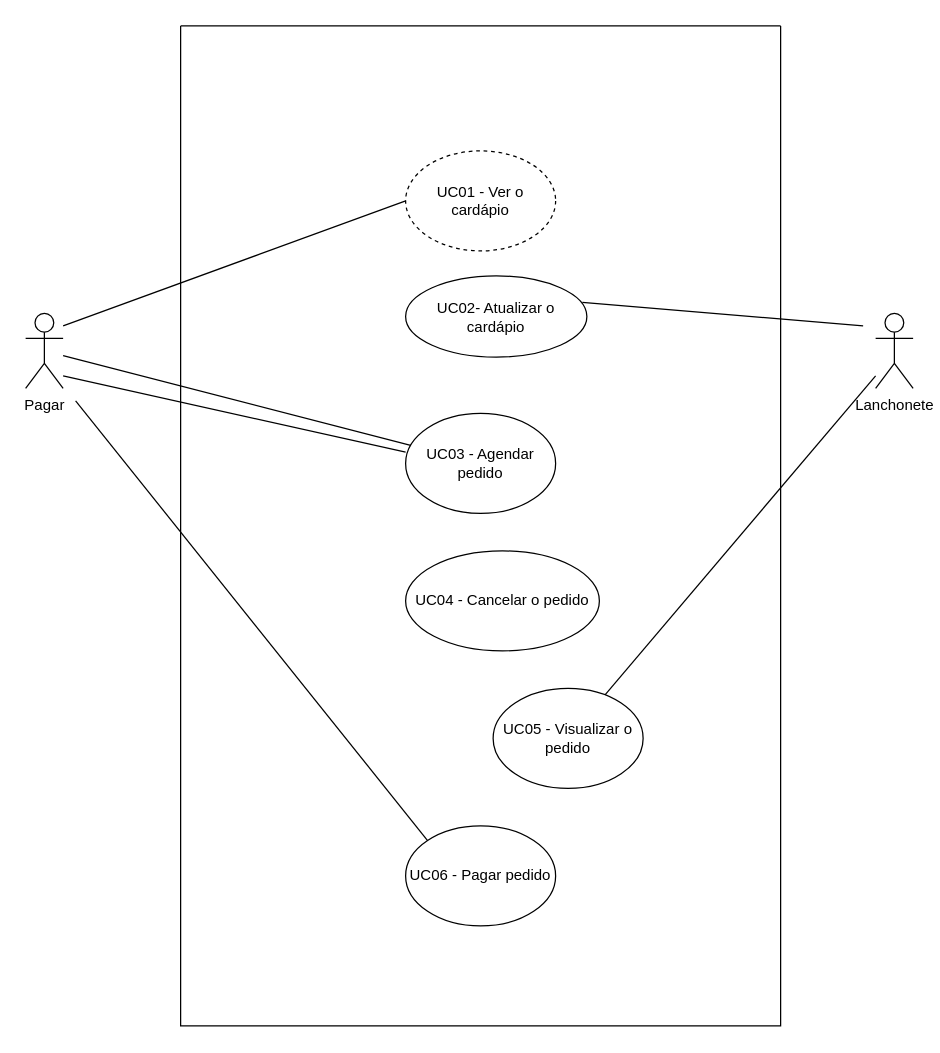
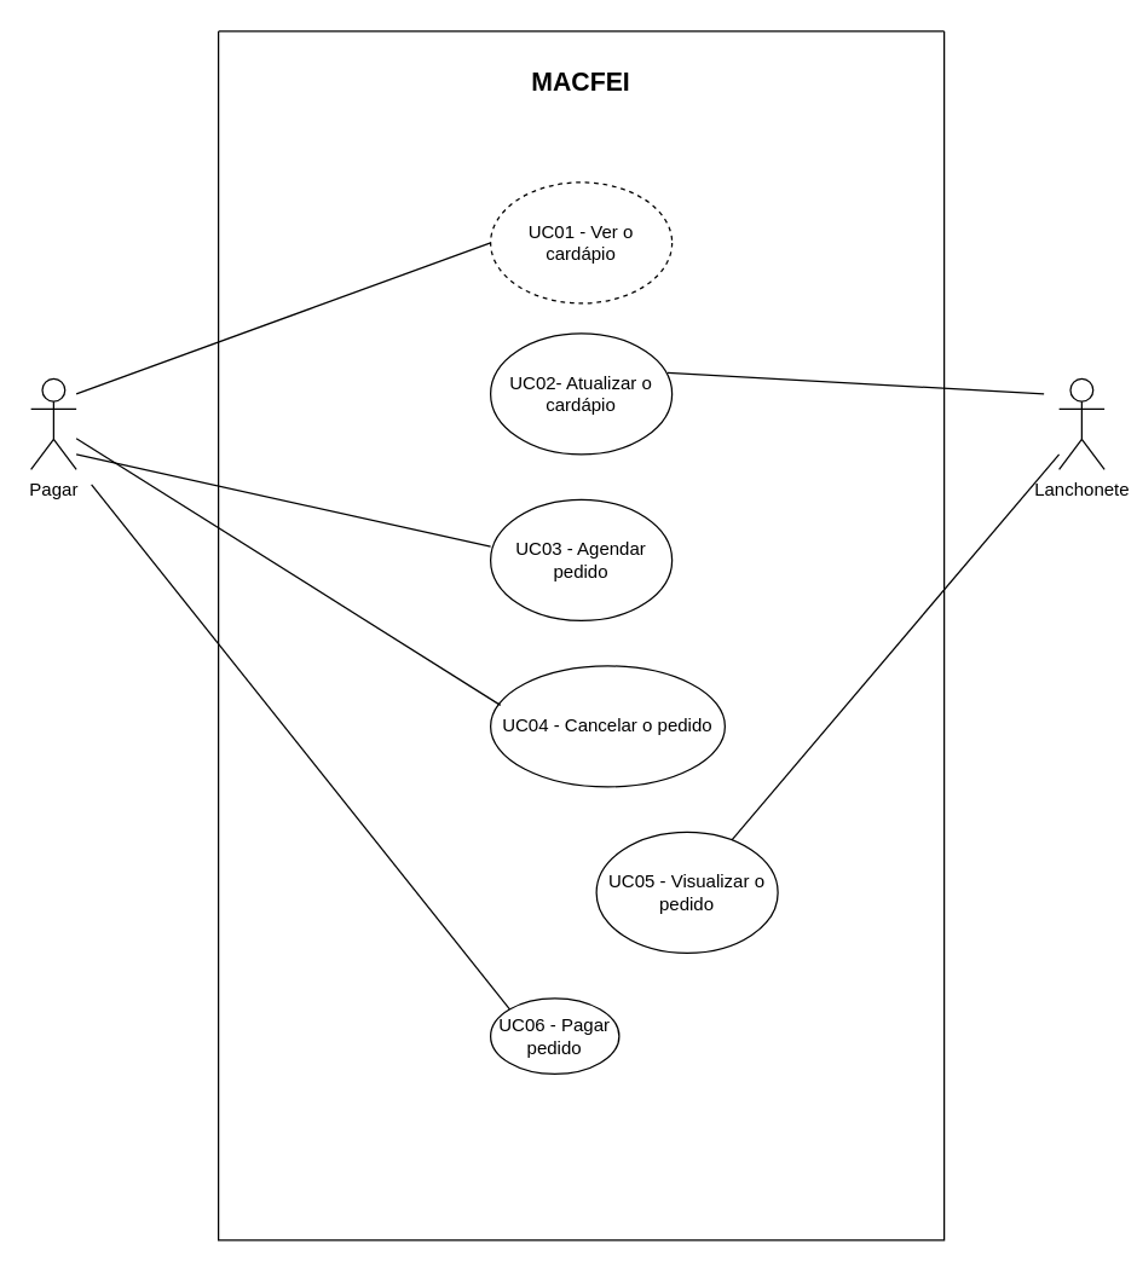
  <mxCell id="0" />
  <mxCell id="1" parent="0" />
  <mxCell id="2" value="" style="swimlane;startSize=0;strokeWidth=1;" vertex="1" parent="1"><mxGeometry x="144" y="20" width="480" height="800" as="geometry" /></mxCell>
  <mxCell id="3" value="UC01 - Ver o cardápio" style="ellipse;whiteSpace=wrap;html=1;dashed=1;" vertex="1" parent="2"><mxGeometry x="180" y="100" width="120" height="80" as="geometry" /></mxCell>
- <mxCell id="4" value="UC02- Atualizar o cardápio" style="ellipse;whiteSpace=wrap;html=1;" vertex="1" parent="2"><mxGeometry x="180" y="200" width="145" height="65" as="geometry" /></mxCell>
+ <mxCell id="4" value="UC02- Atualizar o cardápio" style="ellipse;whiteSpace=wrap;html=1;" vertex="1" parent="2"><mxGeometry x="180" y="200" width="120" height="80" as="geometry" /></mxCell>
  <mxCell id="5" value="UC03 - Agendar pedido" style="ellipse;whiteSpace=wrap;html=1;" vertex="1" parent="2"><mxGeometry x="180" y="310" width="120" height="80" as="geometry" /></mxCell>
  <mxCell id="6" value="UC04 - Cancelar o pedido" style="ellipse;whiteSpace=wrap;html=1;" vertex="1" parent="2"><mxGeometry x="180" y="420" width="155" height="80" as="geometry" /></mxCell>
  <mxCell id="7" value="UC05 - Visualizar o pedido" style="ellipse;whiteSpace=wrap;html=1;" vertex="1" parent="2"><mxGeometry x="250" y="530" width="120" height="80" as="geometry" /></mxCell>
- <mxCell id="8" value="UC06 - Pagar pedido" style="ellipse;whiteSpace=wrap;html=1;" vertex="1" parent="2"><mxGeometry x="180" y="640" width="120" height="80" as="geometry" /></mxCell>
+ <mxCell id="8" value="UC06 - Pagar pedido" style="ellipse;whiteSpace=wrap;html=1;" vertex="1" parent="2"><mxGeometry x="180" y="640" width="85" height="50" as="geometry" /></mxCell>
+ <mxCell id="9" value="&lt;font style=&quot;font-size: 17px;&quot;&gt;&lt;b&gt;MACFEI&lt;/b&gt;&lt;/font&gt;" style="text;html=1;align=center;verticalAlign=middle;whiteSpace=wrap;rounded=0;strokeWidth=0;perimeterSpacing=0;" vertex="1" parent="2"><mxGeometry x="210" y="20" width="60" height="30" as="geometry" /></mxCell>
  <mxCell id="10" value="Pagar" style="shape=umlActor;verticalLabelPosition=bottom;verticalAlign=top;html=1;outlineConnect=0;" vertex="1" parent="1"><mxGeometry x="20" y="250" width="30" height="60" as="geometry" /></mxCell>
  <mxCell id="11" value="Lanchonete" style="shape=umlActor;verticalLabelPosition=bottom;verticalAlign=top;html=1;outlineConnect=0;" vertex="1" parent="1"><mxGeometry x="700" y="250" width="30" height="60" as="geometry" /></mxCell>
  <mxCell id="12" value="" style="endArrow=none;html=1;rounded=0;entryX=0;entryY=0.5;entryDx=0;entryDy=0;" edge="1" parent="1" target="3"><mxGeometry width="50" height="50" relative="1" as="geometry"><mxPoint x="50" y="260" as="sourcePoint" /><mxPoint x="100" y="210" as="targetPoint" /></mxGeometry></mxCell>
  <mxCell id="13" value="" style="endArrow=none;html=1;rounded=0;exitX=0.975;exitY=0.325;exitDx=0;exitDy=0;exitPerimeter=0;" edge="1" parent="1" source="4"><mxGeometry width="50" height="50" relative="1" as="geometry"><mxPoint x="640" y="310" as="sourcePoint" /><mxPoint x="690" y="260" as="targetPoint" /></mxGeometry></mxCell>
  <mxCell id="14" value="" style="endArrow=none;html=1;rounded=0;entryX=0;entryY=0.388;entryDx=0;entryDy=0;entryPerimeter=0;" edge="1" parent="1" target="5"><mxGeometry width="50" height="50" relative="1" as="geometry"><mxPoint x="50" y="300" as="sourcePoint" /><mxPoint x="100" y="250" as="targetPoint" /></mxGeometry></mxCell>
- <mxCell id="15" value="" style="endArrow=none;html=1;rounded=0;" edge="1" parent="1" source="10" target="5"><mxGeometry width="50" height="50" relative="1" as="geometry"><mxPoint x="60" y="380" as="sourcePoint" /><mxPoint x="110" y="330" as="targetPoint" /></mxGeometry></mxCell>
+ <mxCell id="15" value="" style="endArrow=none;html=1;rounded=0;entryX=0.042;entryY=0.325;entryDx=0;entryDy=0;entryPerimeter=0;" edge="1" parent="1" source="10" target="6"><mxGeometry width="50" height="50" relative="1" as="geometry"><mxPoint x="60" y="380" as="sourcePoint" /><mxPoint x="110" y="330" as="targetPoint" /></mxGeometry></mxCell>
  <mxCell id="16" value="" style="endArrow=none;html=1;rounded=0;" edge="1" parent="1" source="7"><mxGeometry width="50" height="50" relative="1" as="geometry"><mxPoint x="650" y="350" as="sourcePoint" /><mxPoint x="700" y="300" as="targetPoint" /></mxGeometry></mxCell>
  <mxCell id="17" value="" style="endArrow=none;html=1;rounded=0;entryX=0;entryY=0;entryDx=0;entryDy=0;" edge="1" parent="1" target="8"><mxGeometry width="50" height="50" relative="1" as="geometry"><mxPoint x="60" y="320" as="sourcePoint" /><mxPoint x="320" y="670" as="targetPoint" /></mxGeometry></mxCell>
